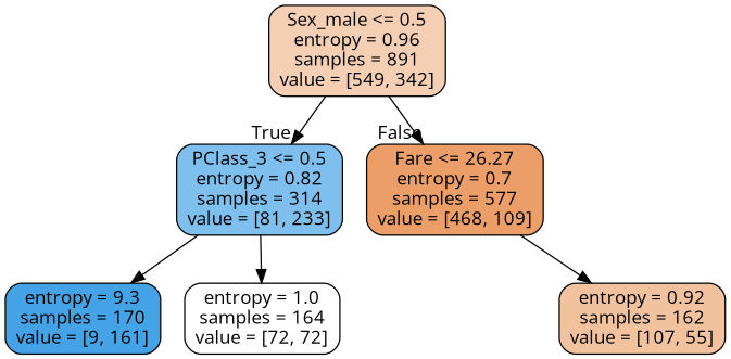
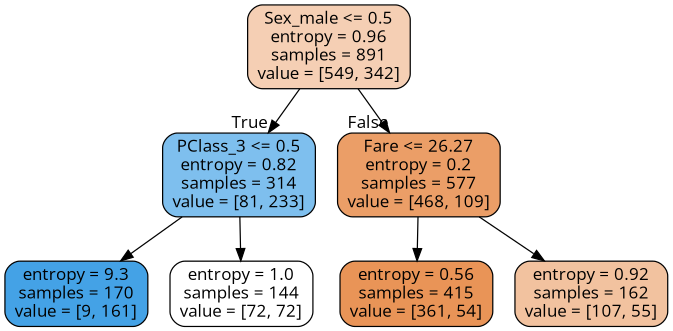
  digraph {
    fontname="Open Sans"
    node [color=black fontname="Open Sans" shape=box style="filled, rounded"]
    edge [fontname="Open Sans"]
    n1 [fillcolor="#f5cfb4" label="Sex_male <= 0.5\nentropy = 0.96\nsamples = 891\nvalue = [549, 342]"]
    n2 [fillcolor="#7ebfee" label="PClass_3 <= 0.5\nentropy = 0.82\nsamples = 314\nvalue = [81, 233]"]
-   n3 [fillcolor="#eb9e67" label="Fare <= 26.27\nentropy = 0.7\nsamples = 577\nvalue = [468, 109]"]
+   n3 [fillcolor="#eb9e67" label="Fare <= 26.27\nentropy = 0.2\nsamples = 577\nvalue = [468, 109]"]
    n4 [fillcolor="#44a2e6" label="entropy = 9.3\nsamples = 170\nvalue = [9, 161]"]
-   n5 [fillcolor="#ffffff" label="entropy = 1.0\nsamples = 164\nvalue = [72, 72]"]
+   n5 [fillcolor="#ffffff" label="entropy = 1.0\nsamples = 144\nvalue = [72, 72]"]
+   n6 [fillcolor="#e99457" label="entropy = 0.56\nsamples = 415\nvalue = [361, 54]"]
    n7 [fillcolor="#f2c29f" label="entropy = 0.92\nsamples = 162\nvalue = [107, 55]"]
    n1 -> n2 [headlabel=True labelangle=45 labeldistance=2.5]
    n1 -> n3 [headlabel=False labelangle=-45 labeldistance=2.5]
    n2 -> n4
    n2 -> n5
+   n3 -> n6
    n3 -> n7
  }
